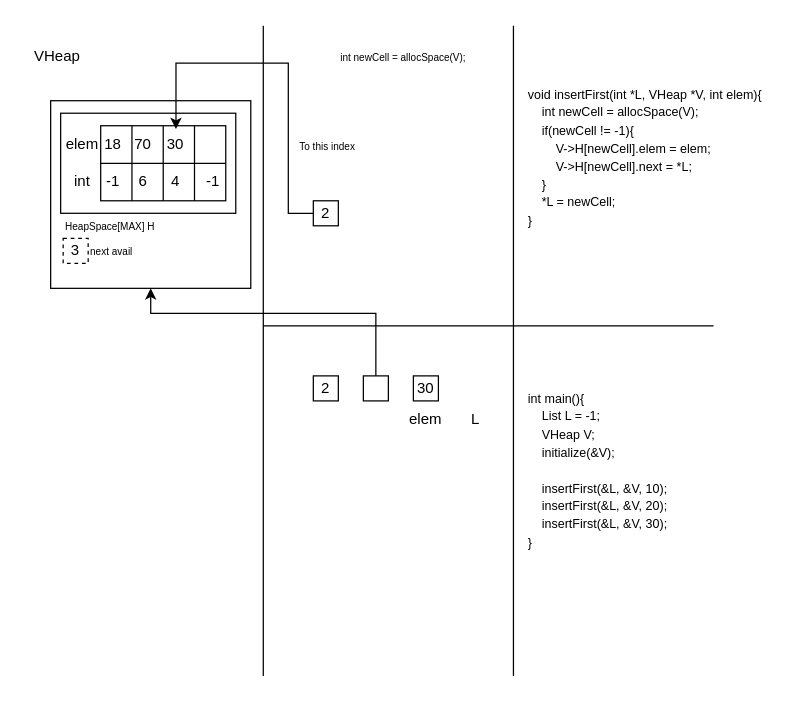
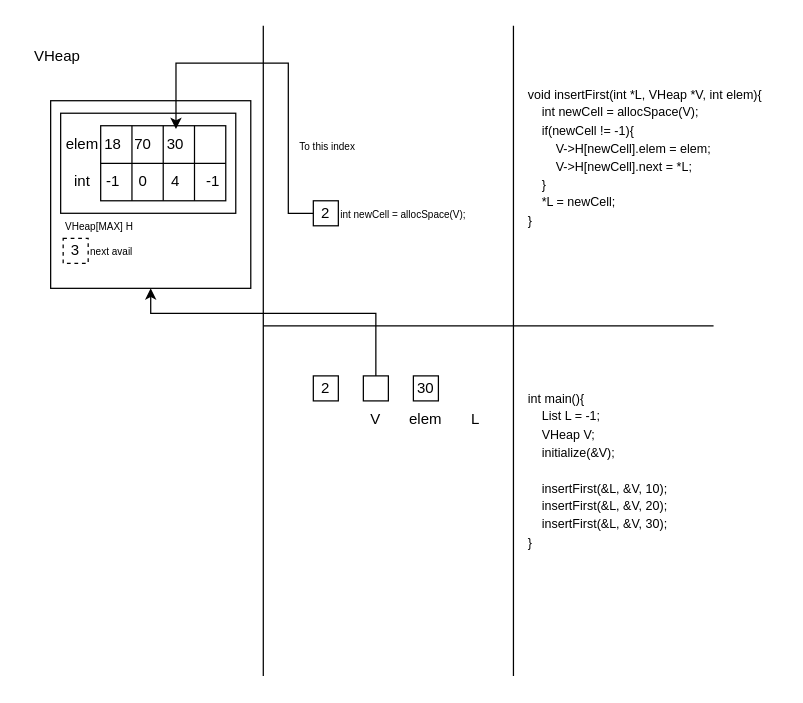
  <mxCell id="0" />
  <mxCell id="1" parent="0" />
  <mxCell id="2" value="" style="rounded=0;whiteSpace=wrap;html=1;" vertex="1" parent="1"><mxGeometry x="40" y="80" width="160" height="150" as="geometry" /></mxCell>
  <mxCell id="3" value="" style="endArrow=none;html=1;rounded=0;" edge="1" parent="1"><mxGeometry width="50" height="50" relative="1" as="geometry"><mxPoint x="210" y="540" as="sourcePoint" /><mxPoint x="210" as="targetPoint" y="20" /></mxGeometry></mxCell>
  <mxCell id="4" value="VHeap" style="text;html=1;align=center;verticalAlign=middle;resizable=0;points=[];autosize=1;strokeColor=none;fillColor=none;" vertex="1" parent="1"><mxGeometry x="20" y="30" width="50" height="30" as="geometry" /></mxCell>
- <mxCell id="5" value="&lt;font style=&quot;font-size: 8px;&quot;&gt;HeapSpace[MAX]&amp;nbsp;H&lt;/font&gt;" style="text;html=1;align=left;verticalAlign=middle;whiteSpace=wrap;rounded=0;" vertex="1" parent="1"><mxGeometry x="50" y="170" width="100" height="20" as="geometry" /></mxCell>
+ <mxCell id="5" value="&lt;font style=&quot;font-size: 8px;&quot;&gt;VHeap[MAX]&amp;nbsp;H&lt;/font&gt;" style="text;html=1;align=left;verticalAlign=middle;whiteSpace=wrap;rounded=0;" vertex="1" parent="1"><mxGeometry x="50" y="170" width="100" height="20" as="geometry" /></mxCell>
  <mxCell id="6" value="" style="group" vertex="1" connectable="0" parent="1"><mxGeometry x="40" y="90" width="148" height="80" as="geometry" /></mxCell>
  <mxCell id="7" value="" style="rounded=0;whiteSpace=wrap;html=1;" vertex="1" parent="6"><mxGeometry x="8" width="140" height="80" as="geometry" /></mxCell>
  <mxCell id="8" value="" style="rounded=0;whiteSpace=wrap;html=1;" vertex="1" parent="6"><mxGeometry x="40" y="10" width="100" height="60" as="geometry" /></mxCell>
  <mxCell id="9" value="elem" style="text;html=1;align=center;verticalAlign=middle;resizable=0;points=[];autosize=1;strokeColor=none;fillColor=none;" vertex="1" parent="6"><mxGeometry y="10" width="50" height="30" as="geometry" /></mxCell>
  <mxCell id="10" value="int" style="text;html=1;align=center;verticalAlign=middle;resizable=0;points=[];autosize=1;strokeColor=none;fillColor=none;" vertex="1" parent="6"><mxGeometry y="40" width="50" height="30" as="geometry" /></mxCell>
  <mxCell id="11" value="" style="endArrow=none;html=1;rounded=0;exitX=1;exitY=0.5;exitDx=0;exitDy=0;entryX=0;entryY=0.5;entryDx=0;entryDy=0;" edge="1" source="8" target="8" parent="6"><mxGeometry width="50" height="50" relative="1" as="geometry"><mxPoint x="-38" y="90" as="sourcePoint" /><mxPoint x="17" y="-10" as="targetPoint" /></mxGeometry></mxCell>
  <mxCell id="12" value="" style="endArrow=none;html=1;rounded=0;exitX=0.25;exitY=1;exitDx=0;exitDy=0;entryX=0.25;entryY=0;entryDx=0;entryDy=0;" edge="1" parent="6" source="8" target="8"><mxGeometry width="50" height="50" relative="1" as="geometry"><mxPoint x="65" y="70" as="sourcePoint" /><mxPoint x="5" y="110" as="targetPoint" /></mxGeometry></mxCell>
  <mxCell id="13" value="" style="endArrow=none;html=1;rounded=0;entryX=0.5;entryY=0;entryDx=0;entryDy=0;exitX=0.5;exitY=1;exitDx=0;exitDy=0;" edge="1" source="8" target="8" parent="6"><mxGeometry width="50" height="50" relative="1" as="geometry"><mxPoint x="72" y="190" as="sourcePoint" /><mxPoint x="72" y="70" as="targetPoint" /></mxGeometry></mxCell>
  <mxCell id="14" value="" style="endArrow=none;html=1;rounded=0;entryX=0.75;entryY=0;entryDx=0;entryDy=0;exitX=0.75;exitY=1;exitDx=0;exitDy=0;" edge="1" source="8" target="8" parent="6"><mxGeometry width="50" height="50" relative="1" as="geometry"><mxPoint x="105" y="170" as="sourcePoint" /><mxPoint x="105" y="50" as="targetPoint" /></mxGeometry></mxCell>
  <mxCell id="15" value="-1" style="text;html=1;align=center;verticalAlign=middle;whiteSpace=wrap;rounded=0;" vertex="1" parent="6"><mxGeometry x="40" y="40" width="20" height="30" as="geometry" /></mxCell>
- <mxCell id="16" value="6" style="text;html=1;align=center;verticalAlign=middle;whiteSpace=wrap;rounded=0;" vertex="1" parent="6"><mxGeometry x="64" y="40" width="20" height="30" as="geometry" /></mxCell>
+ <mxCell id="16" value="0" style="text;html=1;align=center;verticalAlign=middle;whiteSpace=wrap;rounded=0;" vertex="1" parent="6"><mxGeometry x="64" y="40" width="20" height="30" as="geometry" /></mxCell>
  <mxCell id="17" value="4" style="text;html=1;align=center;verticalAlign=middle;whiteSpace=wrap;rounded=0;" vertex="1" parent="6"><mxGeometry x="90" y="40" width="20" height="30" as="geometry" /></mxCell>
  <mxCell id="18" value="-1" style="text;html=1;align=center;verticalAlign=middle;whiteSpace=wrap;rounded=0;" vertex="1" parent="6"><mxGeometry x="120" y="40" width="20" height="30" as="geometry" /></mxCell>
  <mxCell id="19" value="18" style="text;html=1;align=center;verticalAlign=middle;whiteSpace=wrap;rounded=0;" vertex="1" parent="6"><mxGeometry x="40" y="10" width="20" height="30" as="geometry" /></mxCell>
  <mxCell id="20" value="70" style="text;html=1;align=center;verticalAlign=middle;whiteSpace=wrap;rounded=0;" vertex="1" parent="6"><mxGeometry x="64" y="10" width="20" height="30" as="geometry" /></mxCell>
  <mxCell id="21" value="30" style="text;html=1;align=center;verticalAlign=middle;whiteSpace=wrap;rounded=0;" vertex="1" parent="6"><mxGeometry x="90" y="10" width="20" height="30" as="geometry" /></mxCell>
  <mxCell id="22" value="3" style="rounded=0;whiteSpace=wrap;html=1;dashed=1;" vertex="1" parent="1"><mxGeometry x="50" y="190" width="20" height="20" as="geometry" /></mxCell>
  <mxCell id="23" value="&lt;font style=&quot;font-size: 8px;&quot;&gt;next avail&lt;/font&gt;" style="text;html=1;align=left;verticalAlign=middle;whiteSpace=wrap;rounded=0;" vertex="1" parent="1"><mxGeometry x="70" y="190" width="100" height="20" as="geometry" /></mxCell>
  <mxCell id="24" value="" style="endArrow=none;html=1;rounded=0;" edge="1" parent="1"><mxGeometry width="50" height="50" relative="1" as="geometry"><mxPoint x="410" y="540" as="sourcePoint" /><mxPoint x="410" as="targetPoint" y="20" /></mxGeometry></mxCell>
  <mxCell id="25" value="" style="endArrow=none;html=1;rounded=0;" edge="1" parent="1"><mxGeometry width="50" height="50" relative="1" as="geometry"><mxPoint x="210" y="260" as="sourcePoint" /><mxPoint x="570" y="260" as="targetPoint" /></mxGeometry></mxCell>
  <mxCell id="26" value="2" style="rounded=0;whiteSpace=wrap;html=1;" vertex="1" parent="1"><mxGeometry x="250" y="300" width="20" height="20" as="geometry" /></mxCell>
  <mxCell id="27" style="edgeStyle=orthogonalEdgeStyle;rounded=0;orthogonalLoop=1;jettySize=auto;html=1;entryX=0.5;entryY=1;entryDx=0;entryDy=0;" edge="1" parent="1" source="28" target="2"><mxGeometry relative="1" as="geometry"><mxPoint x="110" y="260" as="targetPoint" /><Array as="points"><mxPoint x="300" y="250" /><mxPoint x="120" y="250" /></Array></mxGeometry></mxCell>
  <mxCell id="28" value="" style="rounded=0;whiteSpace=wrap;html=1;" vertex="1" parent="1"><mxGeometry x="290" y="300" width="20" height="20" as="geometry" /></mxCell>
  <mxCell id="29" value="30" style="rounded=0;whiteSpace=wrap;html=1;" vertex="1" parent="1"><mxGeometry x="330" y="300" width="20" height="20" as="geometry" /></mxCell>
+ <mxCell id="30" value="V" style="text;html=1;align=center;verticalAlign=middle;whiteSpace=wrap;rounded=0;" vertex="1" parent="1"><mxGeometry x="285" y="320" width="30" height="30" as="geometry" /></mxCell>
  <mxCell id="31" value="L" style="text;html=1;align=center;verticalAlign=middle;whiteSpace=wrap;rounded=0;" vertex="1" parent="1"><mxGeometry x="365" y="320" width="30" height="30" as="geometry" /></mxCell>
  <mxCell id="32" value="elem" style="text;html=1;align=center;verticalAlign=middle;whiteSpace=wrap;rounded=0;" vertex="1" parent="1"><mxGeometry x="325" y="320" width="30" height="30" as="geometry" /></mxCell>
  <mxCell id="33" value="&lt;div&gt;&lt;span style=&quot;font-size: 10px;&quot;&gt;void insertFirst(int *L, VHeap *V, int elem){&lt;/span&gt;&lt;/div&gt;&lt;div&gt;&lt;span style=&quot;font-size: 10px;&quot;&gt;&amp;nbsp; &amp;nbsp; int newCell = allocSpace(V);&lt;/span&gt;&lt;/div&gt;&lt;div&gt;&lt;span style=&quot;font-size: 10px;&quot;&gt;&amp;nbsp; &amp;nbsp; if(newCell != -1){&lt;/span&gt;&lt;/div&gt;&lt;div&gt;&lt;span style=&quot;font-size: 10px;&quot;&gt;&amp;nbsp; &amp;nbsp; &amp;nbsp; &amp;nbsp; V-&amp;gt;H[newCell].elem = elem;&lt;/span&gt;&lt;/div&gt;&lt;div&gt;&lt;span style=&quot;font-size: 10px;&quot;&gt;&amp;nbsp; &amp;nbsp; &amp;nbsp; &amp;nbsp; V-&amp;gt;H[newCell].next = *L;&lt;/span&gt;&lt;/div&gt;&lt;div&gt;&lt;span style=&quot;font-size: 10px;&quot;&gt;&amp;nbsp; &amp;nbsp; }&lt;/span&gt;&lt;/div&gt;&lt;div&gt;&lt;span style=&quot;font-size: 10px;&quot;&gt;&amp;nbsp; &amp;nbsp; *L = newCell;&lt;/span&gt;&lt;/div&gt;&lt;div&gt;&lt;span style=&quot;font-size: 10px;&quot;&gt;}&lt;/span&gt;&lt;/div&gt;" style="text;html=1;align=left;verticalAlign=middle;whiteSpace=wrap;rounded=0;" vertex="1" parent="1"><mxGeometry x="420" y="70" width="200" height="110" as="geometry" /></mxCell>
  <mxCell id="34" value="2" style="rounded=0;whiteSpace=wrap;html=1;" vertex="1" parent="1"><mxGeometry x="250" y="160" width="20" height="20" as="geometry" /></mxCell>
- <mxCell id="35" value="&lt;font style=&quot;font-size: 8px;&quot;&gt;int newCell = allocSpace(V);&lt;/font&gt;" style="text;html=1;align=left;verticalAlign=middle;whiteSpace=wrap;rounded=0;" vertex="1" parent="1"><mxGeometry x="270" y="30" width="105" height="30" as="geometry" /></mxCell>
+ <mxCell id="35" value="&lt;font style=&quot;font-size: 8px;&quot;&gt;int newCell = allocSpace(V);&lt;/font&gt;" style="text;html=1;align=left;verticalAlign=middle;whiteSpace=wrap;rounded=0;" vertex="1" parent="1"><mxGeometry x="270" y="155" width="105" height="30" as="geometry" /></mxCell>
  <mxCell id="36" style="edgeStyle=orthogonalEdgeStyle;rounded=0;orthogonalLoop=1;jettySize=auto;html=1;entryX=0.602;entryY=0.045;entryDx=0;entryDy=0;entryPerimeter=0;" edge="1" parent="1" source="34" target="8"><mxGeometry relative="1" as="geometry"><Array as="points"><mxPoint x="230" y="170" /><mxPoint x="230" y="50" /><mxPoint x="140" y="50" /></Array></mxGeometry></mxCell>
  <mxCell id="37" value="&lt;font style=&quot;font-size: 8px;&quot;&gt;To this index&lt;/font&gt;" style="edgeLabel;html=1;align=center;verticalAlign=middle;resizable=0;points=[];" vertex="1" connectable="0" parent="36"><mxGeometry x="0.118" y="-2" relative="1" as="geometry"><mxPoint x="48" y="67" as="offset" /></mxGeometry></mxCell>
  <mxCell id="38" value="&lt;div&gt;&lt;span style=&quot;font-size: 10px;&quot;&gt;int main(){&lt;/span&gt;&lt;/div&gt;&lt;div&gt;&lt;span style=&quot;font-size: 10px;&quot;&gt;&amp;nbsp; &amp;nbsp; List L = -1;&lt;/span&gt;&lt;/div&gt;&lt;div&gt;&lt;span style=&quot;font-size: 10px;&quot;&gt;&amp;nbsp; &amp;nbsp; VHeap V;&lt;/span&gt;&lt;/div&gt;&lt;div&gt;&lt;span style=&quot;font-size: 10px;&quot;&gt;&amp;nbsp; &amp;nbsp; initialize(&amp;amp;V);&lt;/span&gt;&lt;/div&gt;&lt;div&gt;&lt;span style=&quot;font-size: 10px;&quot;&gt;&amp;nbsp; &amp;nbsp;&amp;nbsp;&lt;/span&gt;&lt;/div&gt;&lt;div&gt;&lt;span style=&quot;font-size: 10px;&quot;&gt;&amp;nbsp; &amp;nbsp;&amp;nbsp;&lt;/span&gt;&lt;span style=&quot;font-size: 10px;&quot;&gt;insertFirst&lt;/span&gt;&lt;span style=&quot;font-size: 10px;&quot;&gt;(&amp;amp;L, &amp;amp;V, 10);&lt;/span&gt;&lt;/div&gt;&lt;div&gt;&lt;span style=&quot;font-size: 10px;&quot;&gt;&amp;nbsp; &amp;nbsp;&amp;nbsp;&lt;/span&gt;&lt;span style=&quot;font-size: 10px;&quot;&gt;insertFirst&lt;/span&gt;&lt;span style=&quot;font-size: 10px;&quot;&gt;(&amp;amp;L, &amp;amp;V, 20);&lt;/span&gt;&lt;/div&gt;&lt;div&gt;&lt;span style=&quot;font-size: 10px;&quot;&gt;&amp;nbsp; &amp;nbsp;&amp;nbsp;&lt;/span&gt;&lt;span style=&quot;font-size: 10px;&quot;&gt;insertFirst&lt;/span&gt;&lt;span style=&quot;font-size: 10px;&quot;&gt;(&amp;amp;L, &amp;amp;V, 30);&lt;/span&gt;&lt;/div&gt;&lt;div&gt;&lt;span style=&quot;font-size: 10px;&quot;&gt;}&lt;/span&gt;&lt;/div&gt;" style="text;html=1;align=left;verticalAlign=middle;whiteSpace=wrap;rounded=0;" vertex="1" parent="1"><mxGeometry x="420" y="290" width="200" height="170" as="geometry" /></mxCell>
